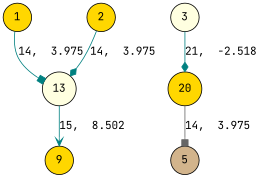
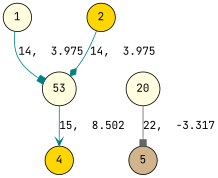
  digraph {
    fontname="JetBrains Mono"
    rankdir=TB
    node [fillcolor=lightyellow fontname="JetBrains Mono" shape=circle style=filled]
    edge [arrowhead=box color=teal fontname="JetBrains Mono" penwidth=1.0]
-   1 [fillcolor=gold]
+   1
    2 [fillcolor=gold]
-   3
-   13
-   20 [fillcolor=gold]
-   4 [fillcolor=gold label=9]
+   13 [label=53]
+   20
+   4 [fillcolor=gold]
    5 [fillcolor=tan]
    subgraph sub_1 {
      rank=same
      1
      2
-     3
    }
    subgraph sub_2 {
      rank=same
      13
      20
    }
    subgraph sub_3 {
      rank=same
      4
      5
    }
    1 -> 13 [label="14,  3.975"]
    2 -> 13 [arrowhead=diamond label="14,  3.975"]
-   3 -> 20 [arrowhead=diamond label="21,  -2.518"]
    13 -> 4 [arrowhead=vee label="15,  8.502"]
-   20 -> 5 [color=gray40 label="14,  3.975"]
+   20 -> 5 [color=gray40 label="22,  -3.317"]
  }
